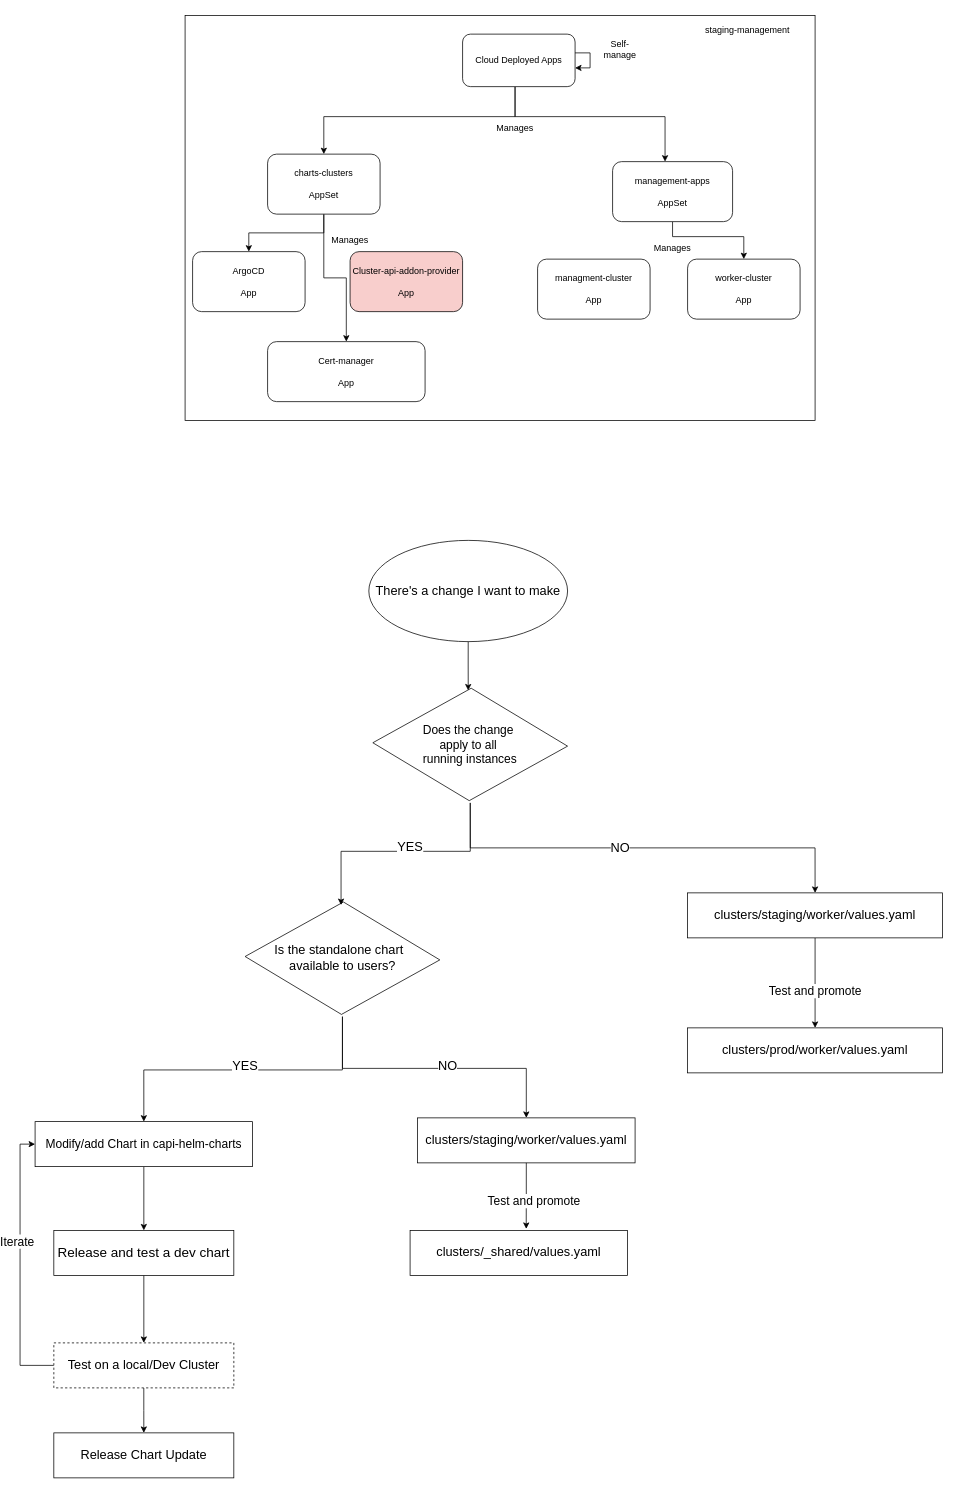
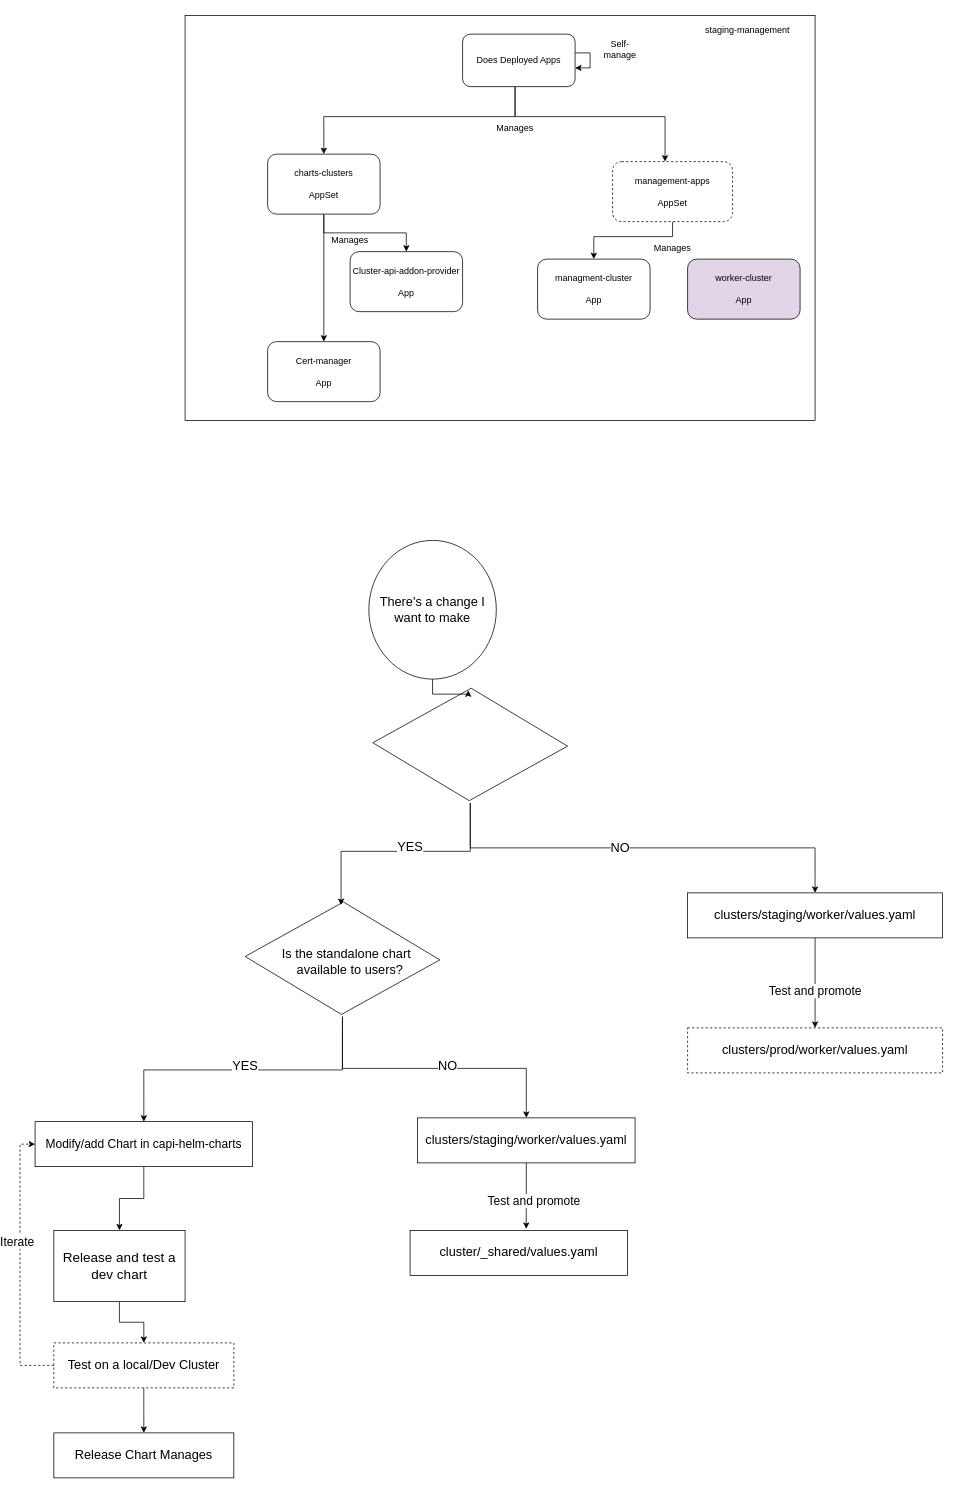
  <mxCell id="0" />
  <mxCell id="1" parent="0" />
  <mxCell id="2" value="" style="rounded=0;whiteSpace=wrap;html=1;" parent="1" vertex="1"><mxGeometry x="240.94" y="20" width="840" height="540" as="geometry" /></mxCell>
- <mxCell id="3" style="edgeStyle=orthogonalEdgeStyle;rounded=0;orthogonalLoop=1;jettySize=auto;html=1;entryX=0.5;entryY=0;entryDx=0;entryDy=0;" parent="1" source="6" target="14" edge="1"><mxGeometry relative="1" as="geometry" /></mxCell>
+ <mxCell id="4" style="edgeStyle=orthogonalEdgeStyle;rounded=0;orthogonalLoop=1;jettySize=auto;html=1;" parent="1" source="6" target="15" edge="1"><mxGeometry relative="1" as="geometry" /></mxCell>
  <mxCell id="5" style="edgeStyle=orthogonalEdgeStyle;rounded=0;orthogonalLoop=1;jettySize=auto;html=1;" parent="1" source="6" target="16" edge="1"><mxGeometry relative="1" as="geometry" /></mxCell>
  <mxCell id="6" value="&lt;div&gt;charts-clusters&lt;br&gt;&lt;br&gt;AppSet&lt;br&gt;&lt;/div&gt;" style="rounded=1;whiteSpace=wrap;html=1;" parent="1" vertex="1"><mxGeometry x="350.94" y="205" width="150" height="80" as="geometry" /></mxCell>
- <mxCell id="8" style="edgeStyle=orthogonalEdgeStyle;rounded=0;orthogonalLoop=1;jettySize=auto;html=1;" parent="1" source="9" target="18" edge="1"><mxGeometry relative="1" as="geometry"><Array as="points"><mxPoint x="890.94" y="315" /><mxPoint x="985.94" y="315" /></Array></mxGeometry></mxCell>
- <mxCell id="9" value="management-apps&lt;br&gt;&lt;br&gt;&lt;div&gt;AppSet&lt;br&gt;&lt;/div&gt;" style="rounded=1;whiteSpace=wrap;html=1;" parent="1" vertex="1"><mxGeometry x="810.94" y="215" width="160" height="80" as="geometry" /></mxCell>
+ <mxCell id="7" style="edgeStyle=orthogonalEdgeStyle;rounded=0;orthogonalLoop=1;jettySize=auto;html=1;" parent="1" source="9" target="17" edge="1"><mxGeometry relative="1" as="geometry"><Array as="points"><mxPoint x="890.94" y="315" /><mxPoint x="785.94" y="315" /></Array></mxGeometry></mxCell>
+ <mxCell id="9" value="management-apps&lt;br&gt;&lt;br&gt;&lt;div&gt;AppSet&lt;br&gt;&lt;/div&gt;" style="rounded=1;whiteSpace=wrap;html=1;dashed=1;" parent="1" vertex="1"><mxGeometry x="810.94" y="215" width="160" height="80" as="geometry" /></mxCell>
  <mxCell id="10" style="edgeStyle=orthogonalEdgeStyle;rounded=0;orthogonalLoop=1;jettySize=auto;html=1;entryX=0.5;entryY=0;entryDx=0;entryDy=0;" parent="1" source="12" target="6" edge="1"><mxGeometry relative="1" as="geometry"><Array as="points"><mxPoint x="680.94" y="155" /><mxPoint x="425.94" y="155" /></Array></mxGeometry></mxCell>
  <mxCell id="11" style="edgeStyle=orthogonalEdgeStyle;rounded=0;orthogonalLoop=1;jettySize=auto;html=1;" parent="1" source="12" target="9" edge="1"><mxGeometry relative="1" as="geometry"><Array as="points"><mxPoint x="680.94" y="155" /><mxPoint x="880.94" y="155" /></Array></mxGeometry></mxCell>
- <mxCell id="12" value="&lt;div&gt;Cloud Deployed Apps&lt;/div&gt;" style="rounded=1;whiteSpace=wrap;html=1;" parent="1" vertex="1"><mxGeometry x="610.94" y="45" width="150" height="70" as="geometry" /></mxCell>
+ <mxCell id="12" value="&lt;div&gt;Does Deployed Apps&lt;/div&gt;" style="rounded=1;whiteSpace=wrap;html=1;" parent="1" vertex="1"><mxGeometry x="610.94" y="45" width="150" height="70" as="geometry" /></mxCell>
  <mxCell id="13" style="edgeStyle=orthogonalEdgeStyle;rounded=0;orthogonalLoop=1;jettySize=auto;html=1;" parent="1" source="12" target="12" edge="1"><mxGeometry relative="1" as="geometry" /></mxCell>
- <mxCell id="14" value="ArgoCD&lt;br&gt;&lt;br&gt;&lt;div&gt;App&lt;/div&gt;" style="rounded=1;whiteSpace=wrap;html=1;" parent="1" vertex="1"><mxGeometry x="250.94" y="335" width="150" height="80" as="geometry" /></mxCell>
- <mxCell id="15" value="Cluster-api-addon-provider&lt;br&gt;&lt;br&gt;&lt;div&gt;App&lt;/div&gt;" style="rounded=1;whiteSpace=wrap;html=1;fillColor=#f8cecc;" parent="1" vertex="1"><mxGeometry x="460.94" y="335" width="150" height="80" as="geometry" /></mxCell>
- <mxCell id="16" value="Cert-manager&lt;br&gt;&lt;br&gt;&lt;div&gt;App&lt;/div&gt;" style="rounded=1;whiteSpace=wrap;html=1;" parent="1" vertex="1"><mxGeometry x="350.94" y="455" width="210" height="80" as="geometry" /></mxCell>
+ <mxCell id="15" value="Cluster-api-addon-provider&lt;br&gt;&lt;br&gt;&lt;div&gt;App&lt;/div&gt;" style="rounded=1;whiteSpace=wrap;html=1;" parent="1" vertex="1"><mxGeometry x="460.94" y="335" width="150" height="80" as="geometry" /></mxCell>
+ <mxCell id="16" value="Cert-manager&lt;br&gt;&lt;br&gt;&lt;div&gt;App&lt;/div&gt;" style="rounded=1;whiteSpace=wrap;html=1;" parent="1" vertex="1"><mxGeometry x="350.94" y="455" width="150" height="80" as="geometry" /></mxCell>
  <mxCell id="17" value="managment-cluster&lt;br&gt;&lt;br&gt;&lt;div&gt;App&lt;/div&gt;" style="rounded=1;whiteSpace=wrap;html=1;" parent="1" vertex="1"><mxGeometry x="710.94" y="345" width="150" height="80" as="geometry" /></mxCell>
- <mxCell id="18" value="worker-cluster&lt;br&gt;&lt;br&gt;&lt;div&gt;App&lt;/div&gt;" style="rounded=1;whiteSpace=wrap;html=1;" parent="1" vertex="1"><mxGeometry x="910.94" y="345" width="150" height="80" as="geometry" /></mxCell>
+ <mxCell id="18" value="worker-cluster&lt;br&gt;&lt;br&gt;&lt;div&gt;App&lt;/div&gt;" style="rounded=1;whiteSpace=wrap;html=1;fillColor=#e1d5e7;" parent="1" vertex="1"><mxGeometry x="910.94" y="345" width="150" height="80" as="geometry" /></mxCell>
  <mxCell id="19" value="Self-manage" style="text;html=1;align=center;verticalAlign=middle;whiteSpace=wrap;rounded=0;" parent="1" vertex="1"><mxGeometry x="790.94" y="50" width="60" height="30" as="geometry" /></mxCell>
  <mxCell id="20" value="Manages" style="text;html=1;align=center;verticalAlign=middle;whiteSpace=wrap;rounded=0;" parent="1" vertex="1"><mxGeometry x="630.94" y="155" width="100" height="30" as="geometry" /></mxCell>
  <mxCell id="21" value="Manages" style="text;html=1;align=center;verticalAlign=middle;whiteSpace=wrap;rounded=0;" parent="1" vertex="1"><mxGeometry x="410.94" y="305" width="100" height="30" as="geometry" /></mxCell>
  <mxCell id="22" value="Manages" style="text;html=1;align=center;verticalAlign=middle;whiteSpace=wrap;rounded=0;" parent="1" vertex="1"><mxGeometry x="840.94" y="315" width="100" height="30" as="geometry" /></mxCell>
  <mxCell id="23" value="staging-management" style="text;html=1;align=center;verticalAlign=middle;whiteSpace=wrap;rounded=0;" parent="1" vertex="1"><mxGeometry x="920.94" y="25" width="140" height="30" as="geometry" /></mxCell>
  <mxCell id="24" style="edgeStyle=orthogonalEdgeStyle;rounded=0;orthogonalLoop=1;jettySize=auto;html=1;entryX=0.5;entryY=0;entryDx=0;entryDy=0;" edge="1" parent="1" source="25" target="26"><mxGeometry relative="1" as="geometry" /></mxCell>
  <mxCell id="25" value="&lt;font style=&quot;font-size: 17px;&quot;&gt;clusters/staging/worker/values.yaml&lt;/font&gt;" style="rounded=0;whiteSpace=wrap;html=1;" parent="1" vertex="1"><mxGeometry x="910.94" y="1190" width="340" height="60" as="geometry" /></mxCell>
- <mxCell id="26" value="&lt;font style=&quot;font-size: 17px;&quot;&gt;clusters/prod/worker/values.yaml&lt;/font&gt;" style="rounded=0;whiteSpace=wrap;html=1;" parent="1" vertex="1"><mxGeometry x="910.94" y="1370" width="340" height="60" as="geometry" /></mxCell>
+ <mxCell id="26" value="&lt;font style=&quot;font-size: 17px;&quot;&gt;clusters/prod/worker/values.yaml&lt;/font&gt;" style="rounded=0;whiteSpace=wrap;html=1;dashed=1;" parent="1" vertex="1"><mxGeometry x="910.94" y="1370" width="340" height="60" as="geometry" /></mxCell>
  <mxCell id="27" value="&lt;div&gt;&lt;br&gt;&lt;/div&gt;" style="edgeLabel;html=1;align=center;verticalAlign=middle;resizable=0;points=[];" parent="1" vertex="1" connectable="0"><mxGeometry x="523.94" y="1195" as="geometry"><mxPoint x="205" y="-10" as="offset" /></mxGeometry></mxCell>
- <mxCell id="28" value="&lt;font style=&quot;font-size: 17px;&quot;&gt;There's a change I want to make&lt;/font&gt;" style="ellipse;whiteSpace=wrap;html=1;" parent="1" vertex="1"><mxGeometry x="485.94" y="720" width="265" height="135" as="geometry" /></mxCell>
+ <mxCell id="28" value="&lt;font style=&quot;font-size: 17px;&quot;&gt;There's a change I want to make&lt;/font&gt;" style="ellipse;whiteSpace=wrap;html=1;" parent="1" vertex="1"><mxGeometry x="485.94" y="720" width="170" height="185" as="geometry" /></mxCell>
  <mxCell id="29" style="edgeStyle=orthogonalEdgeStyle;rounded=0;orthogonalLoop=1;jettySize=auto;html=1;entryX=0.5;entryY=0;entryDx=0;entryDy=0;" edge="1" parent="1" source="30" target="25"><mxGeometry relative="1" as="geometry"><Array as="points"><mxPoint x="620.94" y="1130" /><mxPoint x="1080.94" y="1130" /></Array></mxGeometry></mxCell>
  <mxCell id="30" value="&lt;div&gt;&lt;font style=&quot;font-size: 16px;&quot;&gt;&amp;nbsp;&lt;/font&gt;&lt;/div&gt;&lt;div&gt;&lt;font style=&quot;font-size: 16px;&quot;&gt;&lt;br&gt;&lt;/font&gt;&lt;/div&gt;" style="html=1;whiteSpace=wrap;aspect=fixed;shape=isoRectangle;rotation=1;" parent="1" vertex="1"><mxGeometry x="491.27" y="914.2" width="259.67" height="155.8" as="geometry" /></mxCell>
  <mxCell id="31" style="edgeStyle=orthogonalEdgeStyle;rounded=0;orthogonalLoop=1;jettySize=auto;html=1;entryX=0.5;entryY=0;entryDx=0;entryDy=0;" edge="1" parent="1" source="32" target="45"><mxGeometry relative="1" as="geometry" /></mxCell>
  <mxCell id="32" value="&lt;font style=&quot;font-size: 16px;&quot;&gt;Modify/add Chart in capi-helm-charts&lt;/font&gt;" style="rounded=0;whiteSpace=wrap;html=1;" parent="1" vertex="1"><mxGeometry x="40.94" y="1495" width="290" height="60" as="geometry" /></mxCell>
- <mxCell id="33" value="&lt;div align=&quot;center&quot;&gt;&lt;font style=&quot;font-size: 16px;&quot;&gt;Does the change&amp;nbsp;&lt;/font&gt;&lt;/div&gt;&lt;div align=&quot;center&quot;&gt;&lt;font style=&quot;font-size: 16px;&quot;&gt;apply&amp;nbsp;to all&amp;nbsp;&lt;/font&gt;&lt;/div&gt;&lt;div&gt;&lt;font style=&quot;font-size: 16px;&quot;&gt;running instances&lt;/font&gt;&lt;/div&gt;" style="text;html=1;align=center;verticalAlign=middle;whiteSpace=wrap;rounded=0;" vertex="1" parent="1"><mxGeometry x="511.1" y="945.65" width="220" height="92.9" as="geometry" /></mxCell>
  <mxCell id="34" style="edgeStyle=orthogonalEdgeStyle;rounded=0;orthogonalLoop=1;jettySize=auto;html=1;entryX=0.485;entryY=0.038;entryDx=0;entryDy=0;entryPerimeter=0;" edge="1" parent="1" source="28" target="30"><mxGeometry relative="1" as="geometry" /></mxCell>
  <mxCell id="35" style="edgeStyle=orthogonalEdgeStyle;rounded=0;orthogonalLoop=1;jettySize=auto;html=1;entryX=0.5;entryY=0;entryDx=0;entryDy=0;" edge="1" parent="1" source="39" target="32"><mxGeometry relative="1" as="geometry" /></mxCell>
  <mxCell id="36" value="&lt;font style=&quot;font-size: 17px;&quot;&gt;YES&lt;/font&gt;" style="edgeLabel;html=1;align=center;verticalAlign=middle;resizable=0;points=[];" vertex="1" connectable="0" parent="35"><mxGeometry x="0.299" y="-3" relative="1" as="geometry"><mxPoint x="62" y="-3" as="offset" /></mxGeometry></mxCell>
  <mxCell id="37" style="edgeStyle=orthogonalEdgeStyle;rounded=0;orthogonalLoop=1;jettySize=auto;html=1;" edge="1" parent="1" source="39" target="43"><mxGeometry relative="1" as="geometry"><Array as="points"><mxPoint x="450.94" y="1424" /><mxPoint x="695.94" y="1424" /></Array></mxGeometry></mxCell>
  <mxCell id="38" value="&lt;font style=&quot;font-size: 17px;&quot;&gt;NO&lt;/font&gt;" style="edgeLabel;html=1;align=center;verticalAlign=middle;resizable=0;points=[];" vertex="1" connectable="0" parent="37"><mxGeometry x="0.195" y="1" relative="1" as="geometry"><mxPoint x="-18" y="-3" as="offset" /></mxGeometry></mxCell>
  <mxCell id="39" value="&lt;div&gt;&lt;font style=&quot;font-size: 16px;&quot;&gt;&amp;nbsp;&lt;/font&gt;&lt;/div&gt;&lt;div&gt;&lt;font style=&quot;font-size: 16px;&quot;&gt;&lt;br&gt;&lt;/font&gt;&lt;/div&gt;" style="html=1;whiteSpace=wrap;aspect=fixed;shape=isoRectangle;rotation=1;" vertex="1" parent="1"><mxGeometry x="320.94" y="1199.204" width="259.67" height="155.8" as="geometry" /></mxCell>
- <mxCell id="40" value="&lt;div&gt;&lt;font style=&quot;font-size: 17px;&quot;&gt;Is the standalone chart&amp;nbsp;&amp;nbsp;&lt;/font&gt;&lt;/div&gt;&lt;div&gt;&lt;font style=&quot;font-size: 17px;&quot;&gt;available to users?&lt;/font&gt;&lt;/div&gt;" style="text;html=1;align=center;verticalAlign=middle;whiteSpace=wrap;rounded=0;" vertex="1" parent="1"><mxGeometry x="340.77" y="1230.65" width="220" height="92.9" as="geometry" /></mxCell>
+ <mxCell id="40" value="&lt;div&gt;&lt;font style=&quot;font-size: 17px;&quot;&gt;Is the standalone chart&amp;nbsp;&amp;nbsp;&lt;/font&gt;&lt;/div&gt;&lt;div&gt;&lt;font style=&quot;font-size: 17px;&quot;&gt;available to users?&lt;/font&gt;&lt;/div&gt;" style="text;html=1;align=center;verticalAlign=middle;whiteSpace=wrap;rounded=0;" vertex="1" parent="1"><mxGeometry x="350.77" y="1235.65" width="220" height="92.9" as="geometry" /></mxCell>
  <mxCell id="41" style="edgeStyle=orthogonalEdgeStyle;rounded=0;orthogonalLoop=1;jettySize=auto;html=1;entryX=0.488;entryY=0.045;entryDx=0;entryDy=0;entryPerimeter=0;" edge="1" parent="1" source="30" target="39"><mxGeometry relative="1" as="geometry" /></mxCell>
  <mxCell id="42" value="&lt;font style=&quot;font-size: 17px;&quot;&gt;YES&lt;/font&gt;" style="edgeLabel;html=1;align=center;verticalAlign=middle;resizable=0;points=[];" vertex="1" connectable="0" parent="41"><mxGeometry x="-0.119" y="-1" relative="1" as="geometry"><mxPoint x="-9" y="-4" as="offset" /></mxGeometry></mxCell>
  <mxCell id="43" value="&lt;font style=&quot;font-size: 17px;&quot;&gt;clusters/staging/worker/values.yaml&lt;/font&gt;" style="rounded=0;whiteSpace=wrap;html=1;" vertex="1" parent="1"><mxGeometry x="550.94" y="1490" width="290" height="60" as="geometry" /></mxCell>
  <mxCell id="44" style="edgeStyle=orthogonalEdgeStyle;rounded=0;orthogonalLoop=1;jettySize=auto;html=1;entryX=0.5;entryY=0;entryDx=0;entryDy=0;" edge="1" parent="1" source="45" target="49"><mxGeometry relative="1" as="geometry" /></mxCell>
- <mxCell id="45" value="&lt;font style=&quot;font-size: 18px;&quot;&gt;Release and test a dev chart&lt;/font&gt;" style="rounded=0;whiteSpace=wrap;html=1;" vertex="1" parent="1"><mxGeometry x="65.94" y="1640" width="240" height="60" as="geometry" /></mxCell>
- <mxCell id="46" style="edgeStyle=orthogonalEdgeStyle;rounded=0;orthogonalLoop=1;jettySize=auto;html=1;entryX=0;entryY=0.5;entryDx=0;entryDy=0;" edge="1" parent="1" source="49" target="32"><mxGeometry relative="1" as="geometry"><Array as="points"><mxPoint x="20.94" y="1820" /><mxPoint x="20.94" y="1525" /></Array></mxGeometry></mxCell>
+ <mxCell id="45" value="&lt;font style=&quot;font-size: 18px;&quot;&gt;Release and test a dev chart&lt;/font&gt;" style="rounded=0;whiteSpace=wrap;html=1;" vertex="1" parent="1"><mxGeometry x="65.94" y="1640" width="175" height="95" as="geometry" /></mxCell>
+ <mxCell id="46" style="edgeStyle=orthogonalEdgeStyle;rounded=0;orthogonalLoop=1;jettySize=auto;html=1;entryX=0;entryY=0.5;entryDx=0;entryDy=0;dashed=1;" edge="1" parent="1" source="49" target="32"><mxGeometry relative="1" as="geometry"><Array as="points"><mxPoint x="20.94" y="1820" /><mxPoint x="20.94" y="1525" /></Array></mxGeometry></mxCell>
  <mxCell id="47" value="&lt;font style=&quot;font-size: 16px;&quot;&gt;Iterate&lt;/font&gt;" style="edgeLabel;html=1;align=center;verticalAlign=middle;resizable=0;points=[];" vertex="1" connectable="0" parent="46"><mxGeometry x="0.172" y="4" relative="1" as="geometry"><mxPoint as="offset" /></mxGeometry></mxCell>
  <mxCell id="48" style="edgeStyle=orthogonalEdgeStyle;rounded=0;orthogonalLoop=1;jettySize=auto;html=1;" edge="1" parent="1" source="49"><mxGeometry relative="1" as="geometry"><mxPoint x="185.94" y="1910" as="targetPoint" /></mxGeometry></mxCell>
  <mxCell id="49" value="&lt;font style=&quot;font-size: 17px;&quot;&gt;Test on a local/Dev Cluster&lt;/font&gt;" style="rounded=0;whiteSpace=wrap;html=1;dashed=1;" vertex="1" parent="1"><mxGeometry x="65.94" y="1790" width="240" height="60" as="geometry" /></mxCell>
- <mxCell id="50" value="&lt;font style=&quot;font-size: 17px;&quot;&gt;Release Chart Update&lt;/font&gt;" style="rounded=0;whiteSpace=wrap;html=1;" vertex="1" parent="1"><mxGeometry x="65.94" y="1910" width="240" height="60" as="geometry" /></mxCell>
- <mxCell id="51" value="&lt;font style=&quot;font-size: 17px;&quot;&gt;clusters/_shared/values.yaml&lt;/font&gt;" style="rounded=0;whiteSpace=wrap;html=1;" vertex="1" parent="1"><mxGeometry x="540.94" y="1640" width="290" height="60" as="geometry" /></mxCell>
+ <mxCell id="50" value="&lt;font style=&quot;font-size: 17px;&quot;&gt;Release Chart Manages&lt;/font&gt;" style="rounded=0;whiteSpace=wrap;html=1;" vertex="1" parent="1"><mxGeometry x="65.94" y="1910" width="240" height="60" as="geometry" /></mxCell>
+ <mxCell id="51" value="&lt;font style=&quot;font-size: 17px;&quot;&gt;cluster/_shared/values.yaml&lt;/font&gt;" style="rounded=0;whiteSpace=wrap;html=1;" vertex="1" parent="1"><mxGeometry x="540.94" y="1640" width="290" height="60" as="geometry" /></mxCell>
  <mxCell id="52" style="edgeStyle=orthogonalEdgeStyle;rounded=0;orthogonalLoop=1;jettySize=auto;html=1;entryX=0.534;entryY=-0.033;entryDx=0;entryDy=0;entryPerimeter=0;" edge="1" parent="1" source="43" target="51"><mxGeometry relative="1" as="geometry" /></mxCell>
  <mxCell id="53" value="Test and promote" style="edgeLabel;html=1;align=center;verticalAlign=middle;resizable=0;points=[];fontSize=16;" vertex="1" connectable="0" parent="1"><mxGeometry x="705.94" y="1600" as="geometry" /></mxCell>
  <mxCell id="54" value="&lt;font style=&quot;font-size: 17px;&quot;&gt;NO&lt;/font&gt;" style="edgeLabel;html=1;align=center;verticalAlign=middle;resizable=0;points=[];" vertex="1" connectable="0" parent="1"><mxGeometry x="820.94" y="1130" as="geometry" /></mxCell>
  <mxCell id="55" value="Test and promote" style="edgeLabel;html=1;align=center;verticalAlign=middle;resizable=0;points=[];fontSize=16;" vertex="1" connectable="0" parent="1"><mxGeometry x="1080.94" y="1320" as="geometry" /></mxCell>
